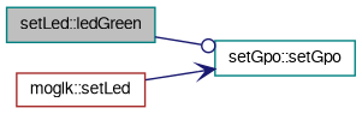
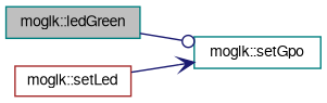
  digraph {
    rankdir=LR
    node [color=teal fillcolor=white fontname=FreeSans fontsize=10 shape=record style=filled]
    edge [color=midnightblue fontname=FreeSans fontsize=10 labelfontname=FreeSans labelfontsize=10 style=solid]
-   n1 [fillcolor=grey75 fontcolor=black height=0.2 label="setLed::ledGreen" width=0.4]
-   n2 [height=0.2 label="setGpo::setGpo" width=0.4]
+   n1 [fillcolor=grey75 fontcolor=black height=0.2 label="moglk::ledGreen" width=0.4]
+   n2 [height=0.2 label="moglk::setGpo" width=0.4]
    n3 [color=brown height=0.2 label="moglk::setLed" width=0.4]
    n1 -> n2 [arrowhead=odot]
    n3 -> n2 [arrowhead=vee]
  }
